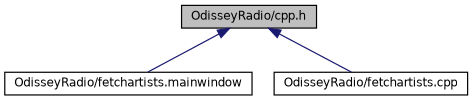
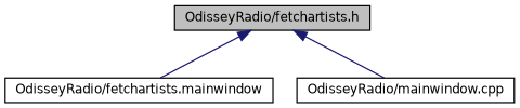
  digraph {
    node [color=black fillcolor=white fontname=Helvetica fontsize=10 shape=record style=filled]
    edge [color=midnightblue dir=back fontname=Helvetica fontsize=10 labelfontname=Helvetica labelfontsize=10 style=solid]
-   n1 [fillcolor=grey75 fontcolor=black height=0.2 label="OdisseyRadio/cpp.h" width=0.4]
+   n1 [fillcolor=grey75 fontcolor=black height=0.2 label="OdisseyRadio/fetchartists.h" width=0.4]
    n2 [height=0.2 label="OdisseyRadio/fetchartists.mainwindow" width=0.4]
-   n3 [height=0.2 label="OdisseyRadio/fetchartists.cpp" width=0.4]
+   n3 [height=0.2 label="OdisseyRadio/mainwindow.cpp" width=0.4]
    n1 -> n2
    n1 -> n3
  }
